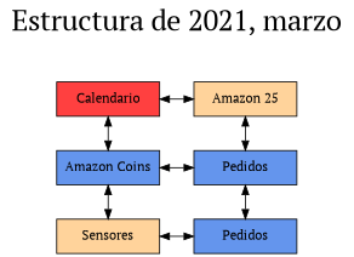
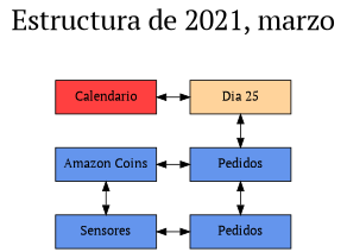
  digraph {
    fontname="PT Serif"
    fontsize=30
    label="Estructura de 2021, marzo"
    labelloc=t
    nodesep=0.5
    rankdir=TB
    node [fillcolor=cornflowerblue fontname="PT Serif" shape=rectangle style=filled]
    edge [dir=both fontname="PT Serif"]
    n1 [fillcolor=brown1 height=0.5 label=Calendario width=1.5]
-   n2 [fillcolor=burlywood1 height=0.5 label="Amazon 25" width=1.5]
+   n2 [fillcolor=burlywood1 height=0.5 label="Dia 25" width=1.5]
    n3 [height=0.5 label="Amazon Coins" width=1.5]
    n4 [height=0.5 label=Pedidos width=1.5]
-   n5 [fillcolor=burlywood1 height=0.5 label=Sensores width=1.5]
+   n5 [height=0.5 label=Sensores width=1.5]
    n6 [height=0.5 label=Pedidos width=1.5]
    subgraph sub_1 {
      rank=same
      n1
      n2
    }
    subgraph sub_2 {
      rank=same
      n3
      n4
    }
    subgraph sub_3 {
      rank=same
      n5
      n6
    }
    n1 -> n2
-   n1 -> n3
    n2 -> n4
    n3 -> n4 [constraint=false]
    n3 -> n5
    n4 -> n6
    n5 -> n6 [constraint=false]
  }
